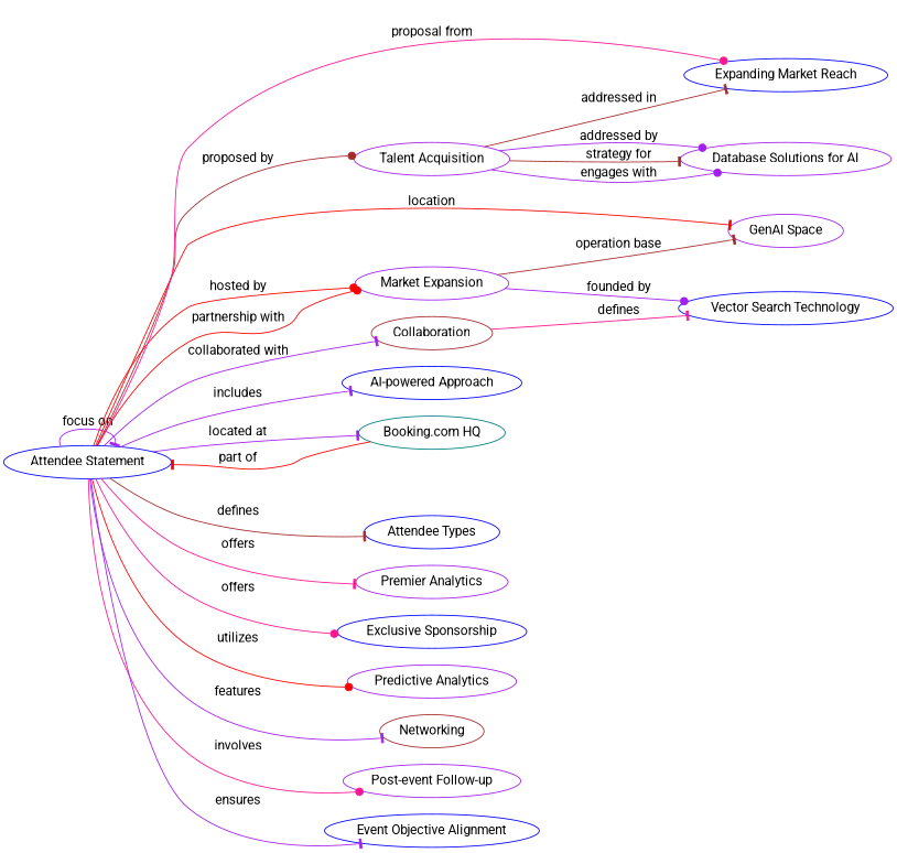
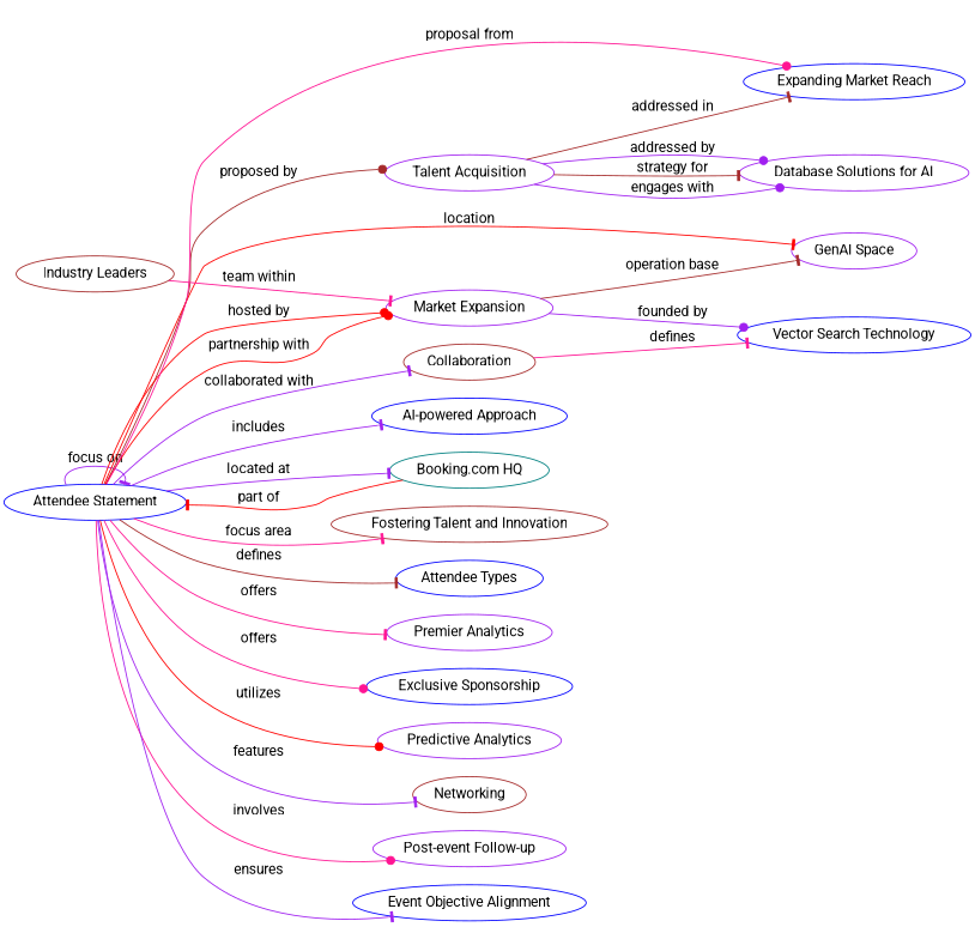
  digraph {
    fontname=Roboto
    rankdir=LR
    node [color=blue fontname=Roboto]
    edge [arrowhead=tee color=purple fontname=Roboto]
    n1 [label="Attendee Statement"]
    n2 [color=purple label="Talent Acquisition"]
    n3 [color=purple label="Market Expansion"]
    n4 [color=brown label=Collaboration]
    n5 [color=purple label="GenAI Space"]
    n6 [label="AI-powered Approach"]
    n7 [color=teal label="Booking.com HQ"]
    n8 [label="Expanding Market Reach"]
+   n9 [color=brown label="Fostering Talent and Innovation"]
    n10 [label="Attendee Types"]
    n11 [color=purple label="Premier Analytics"]
    n12 [label="Exclusive Sponsorship"]
    n13 [color=purple label="Predictive Analytics"]
    n14 [color=brown label=Networking]
    n15 [color=purple label="Post-event Follow-up"]
    n16 [label="Event Objective Alignment"]
    n17 [color=purple label="Database Solutions for AI"]
    n18 [label="Vector Search Technology"]
+   n19 [color=brown label="Industry Leaders"]
    n1 -> n1 [label="focus on"]
    n1 -> n2 [arrowhead=dot color=brown label="proposed by"]
    n1 -> n3 [arrowhead=dot color=red label="hosted by"]
    n1 -> n3 [arrowhead=dot color=red label="partnership with"]
    n1 -> n4 [label="collaborated with"]
    n1 -> n5 [color=red label=location]
    n1 -> n6 [label=includes]
    n1 -> n7 [label="located at"]
    n1 -> n8 [arrowhead=dot color=deeppink label="proposal from"]
+   n1 -> n9 [color=deeppink label="focus area"]
    n1 -> n10 [color=brown label=defines]
    n1 -> n11 [color=deeppink label=offers]
    n1 -> n12 [arrowhead=dot color=deeppink label=offers]
    n1 -> n13 [arrowhead=dot color=red label=utilizes]
    n1 -> n14 [label=features]
    n1 -> n15 [arrowhead=dot color=deeppink label=involves]
    n1 -> n16 [label=ensures]
    n2 -> n8 [color=brown label="addressed in"]
    n2 -> n17 [arrowhead=dot label="addressed by"]
    n2 -> n17 [color=brown label="strategy for"]
    n2 -> n17 [arrowhead=dot label="engages with"]
    n3 -> n5 [color=brown label="operation base"]
    n3 -> n18 [arrowhead=dot label="founded by"]
    n4 -> n18 [color=deeppink label=defines]
    n7 -> n1 [color=red label="part of"]
+   n19 -> n3 [color=deeppink label="team within"]
  }
